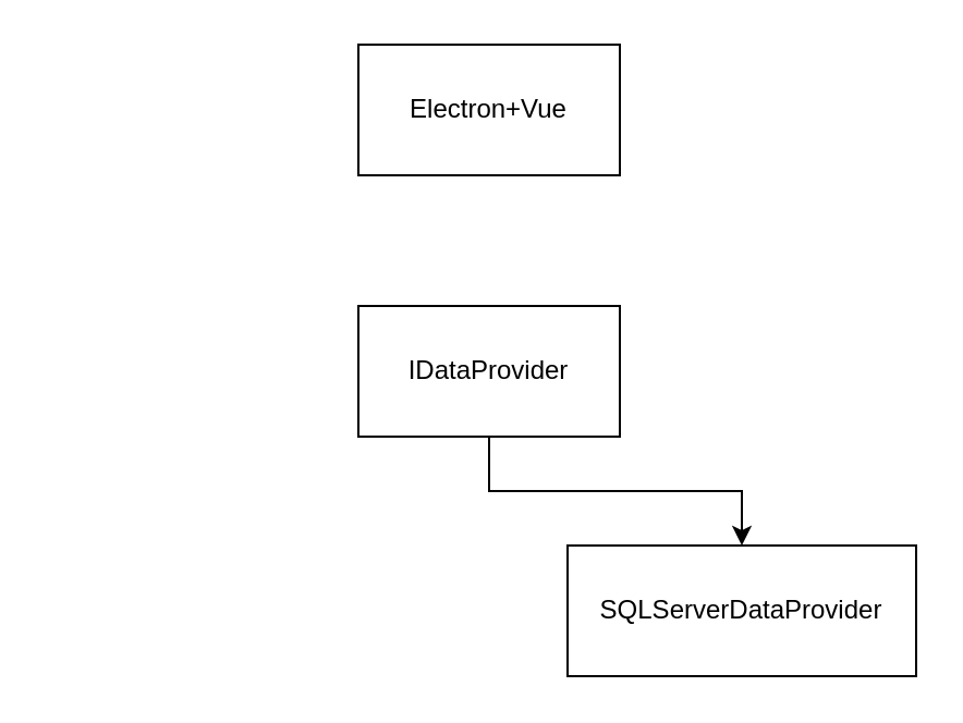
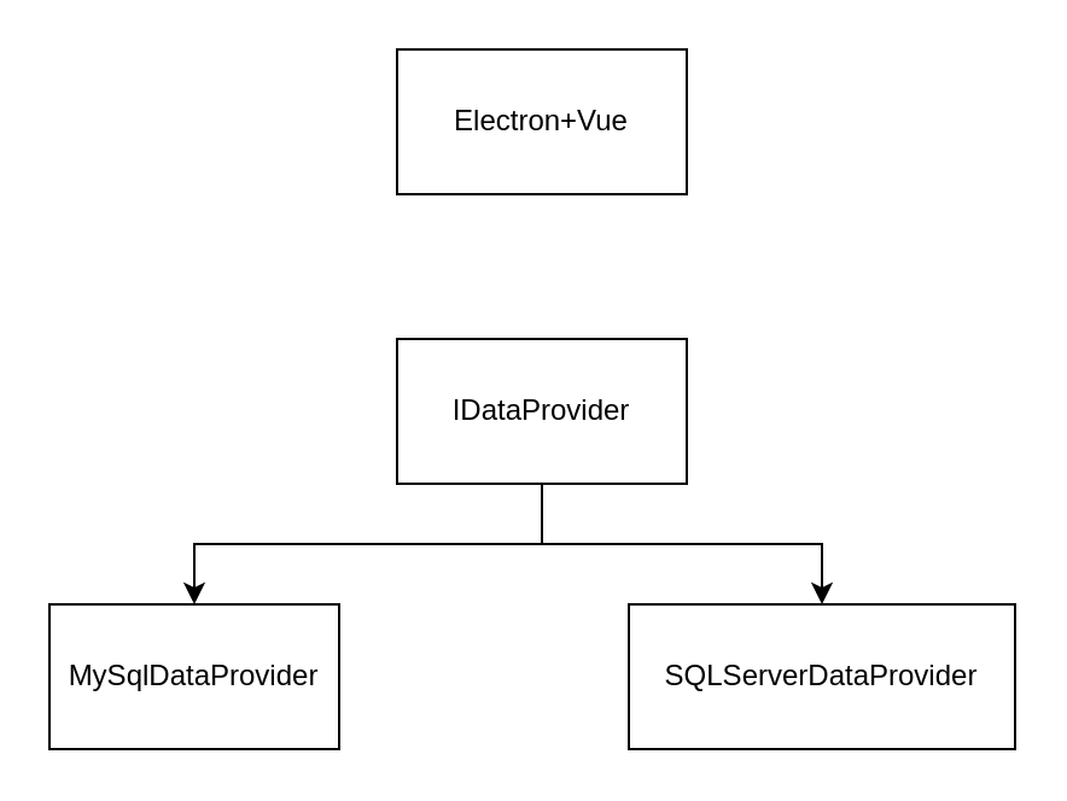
  <mxCell id="0" />
  <mxCell id="1" parent="0" />
  <mxCell id="2" value="IDataProvider" style="rounded=0;whiteSpace=wrap;html=1;" vertex="1" parent="1"><mxGeometry x="164" y="140" width="120" height="60" as="geometry" /></mxCell>
+ <mxCell id="3" value="MySqlDataProvider" style="rounded=0;whiteSpace=wrap;html=1;" vertex="1" parent="1"><mxGeometry x="20" y="250" width="120" height="60" as="geometry" /></mxCell>
+ <mxCell id="4" value="" style="endArrow=classic;html=1;rounded=0;exitX=0.5;exitY=1;exitDx=0;exitDy=0;entryX=0.5;entryY=0;entryDx=0;entryDy=0;edgeStyle=orthogonalEdgeStyle;" edge="1" parent="1" source="2" target="3"><mxGeometry width="50" height="50" relative="1" as="geometry"><mxPoint x="200" y="230" as="sourcePoint" /><mxPoint x="250" y="180" as="targetPoint" /></mxGeometry></mxCell>
  <mxCell id="5" value="SQLServerDataProvider" style="rounded=0;whiteSpace=wrap;html=1;" vertex="1" parent="1"><mxGeometry x="260" y="250" width="160" height="60" as="geometry" /></mxCell>
  <mxCell id="6" value="" style="endArrow=classic;html=1;rounded=0;exitX=0.5;exitY=1;exitDx=0;exitDy=0;entryX=0.5;entryY=0;entryDx=0;entryDy=0;edgeStyle=orthogonalEdgeStyle;" edge="1" parent="1" source="2" target="5"><mxGeometry width="50" height="50" relative="1" as="geometry"><mxPoint x="234" y="210" as="sourcePoint" /><mxPoint x="90" y="260" as="targetPoint" /></mxGeometry></mxCell>
  <mxCell id="7" value="Electron+Vue" style="rounded=0;whiteSpace=wrap;html=1;" vertex="1" parent="1"><mxGeometry x="164" y="20" width="120" height="60" as="geometry" /></mxCell>
